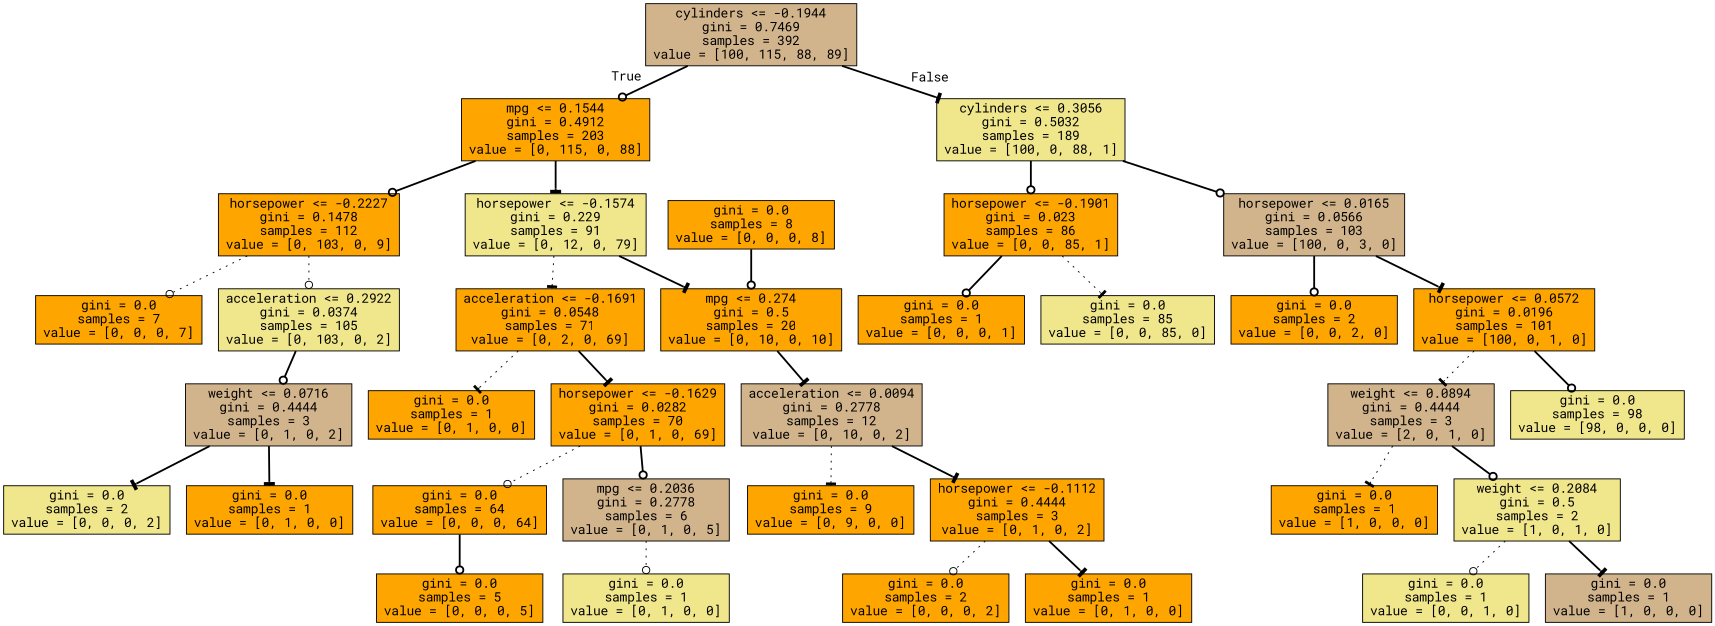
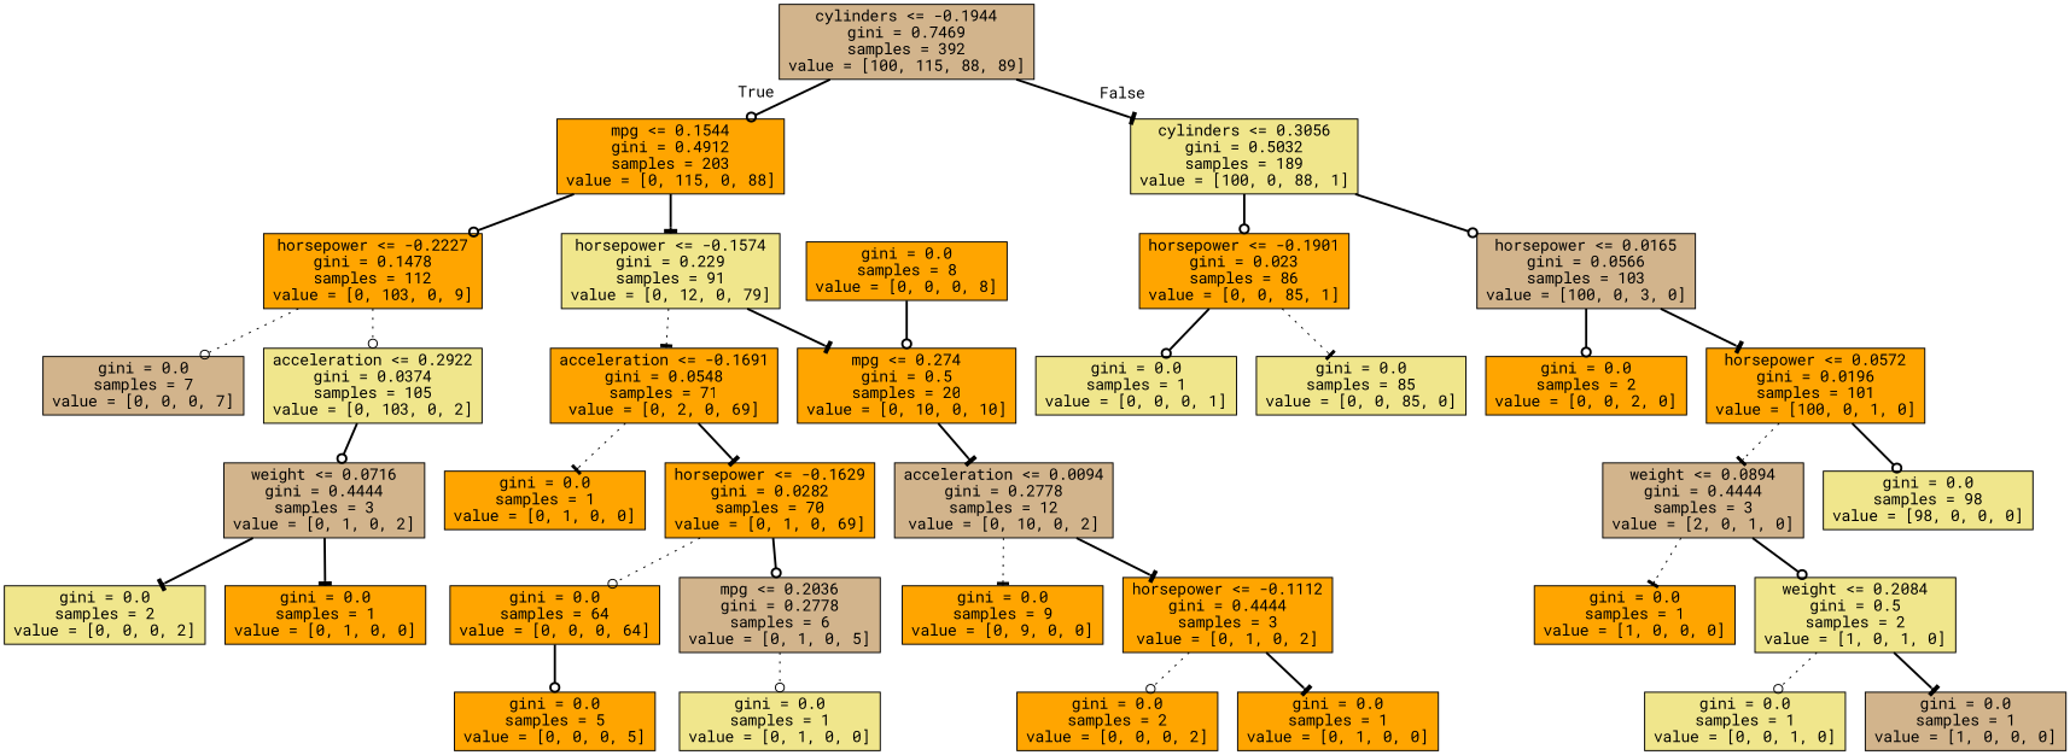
  digraph {
    fontname="Roboto Mono"
    node [fillcolor=orange fontname="Roboto Mono" shape=box style=filled]
    edge [arrowhead=odot fontname="Roboto Mono" style=bold]
    n1 [fillcolor=tan label="cylinders <= -0.1944\ngini = 0.7469\nsamples = 392\nvalue = [100, 115, 88, 89]"]
    n2 [label="mpg <= 0.1544\ngini = 0.4912\nsamples = 203\nvalue = [0, 115, 0, 88]"]
    n3 [fillcolor=khaki label="cylinders <= 0.3056\ngini = 0.5032\nsamples = 189\nvalue = [100, 0, 88, 1]"]
    n4 [label="horsepower <= -0.2227\ngini = 0.1478\nsamples = 112\nvalue = [0, 103, 0, 9]"]
    n5 [fillcolor=khaki label="horsepower <= -0.1574\ngini = 0.229\nsamples = 91\nvalue = [0, 12, 0, 79]"]
    n6 [label="horsepower <= -0.1901\ngini = 0.023\nsamples = 86\nvalue = [0, 0, 85, 1]"]
    n7 [fillcolor=tan label="horsepower <= 0.0165\ngini = 0.0566\nsamples = 103\nvalue = [100, 0, 3, 0]"]
-   n8 [label="gini = 0.0\nsamples = 7\nvalue = [0, 0, 0, 7]"]
+   n8 [fillcolor=tan label="gini = 0.0\nsamples = 7\nvalue = [0, 0, 0, 7]"]
    n9 [fillcolor=khaki label="acceleration <= 0.2922\ngini = 0.0374\nsamples = 105\nvalue = [0, 103, 0, 2]"]
    n10 [label="acceleration <= -0.1691\ngini = 0.0548\nsamples = 71\nvalue = [0, 2, 0, 69]"]
    n11 [label="mpg <= 0.274\ngini = 0.5\nsamples = 20\nvalue = [0, 10, 0, 10]"]
    n12 [fillcolor=tan label="weight <= 0.0716\ngini = 0.4444\nsamples = 3\nvalue = [0, 1, 0, 2]"]
    n13 [fillcolor=khaki label="gini = 0.0\nsamples = 2\nvalue = [0, 0, 0, 2]"]
    n14 [label="gini = 0.0\nsamples = 1\nvalue = [0, 1, 0, 0]"]
    n15 [label="gini = 0.0\nsamples = 1\nvalue = [0, 1, 0, 0]"]
    n16 [label="horsepower <= -0.1629\ngini = 0.0282\nsamples = 70\nvalue = [0, 1, 0, 69]"]
    n17 [fillcolor=tan label="acceleration <= 0.0094\ngini = 0.2778\nsamples = 12\nvalue = [0, 10, 0, 2]"]
    n18 [label="gini = 0.0\nsamples = 64\nvalue = [0, 0, 0, 64]"]
    n19 [fillcolor=tan label="mpg <= 0.2036\ngini = 0.2778\nsamples = 6\nvalue = [0, 1, 0, 5]"]
    n20 [label="gini = 0.0\nsamples = 5\nvalue = [0, 0, 0, 5]"]
    n21 [fillcolor=khaki label="gini = 0.0\nsamples = 1\nvalue = [0, 1, 0, 0]"]
    n22 [label="gini = 0.0\nsamples = 9\nvalue = [0, 9, 0, 0]"]
    n23 [label="horsepower <= -0.1112\ngini = 0.4444\nsamples = 3\nvalue = [0, 1, 0, 2]"]
    n24 [label="gini = 0.0\nsamples = 8\nvalue = [0, 0, 0, 8]"]
    n25 [label="gini = 0.0\nsamples = 2\nvalue = [0, 0, 0, 2]"]
    n26 [label="gini = 0.0\nsamples = 1\nvalue = [0, 1, 0, 0]"]
-   n27 [label="gini = 0.0\nsamples = 1\nvalue = [0, 0, 0, 1]"]
+   n27 [fillcolor=khaki label="gini = 0.0\nsamples = 1\nvalue = [0, 0, 0, 1]"]
    n28 [fillcolor=khaki label="gini = 0.0\nsamples = 85\nvalue = [0, 0, 85, 0]"]
    n29 [label="gini = 0.0\nsamples = 2\nvalue = [0, 0, 2, 0]"]
    n30 [label="horsepower <= 0.0572\ngini = 0.0196\nsamples = 101\nvalue = [100, 0, 1, 0]"]
    n31 [fillcolor=tan label="weight <= 0.0894\ngini = 0.4444\nsamples = 3\nvalue = [2, 0, 1, 0]"]
    n32 [fillcolor=khaki label="gini = 0.0\nsamples = 98\nvalue = [98, 0, 0, 0]"]
    n33 [label="gini = 0.0\nsamples = 1\nvalue = [1, 0, 0, 0]"]
    n34 [fillcolor=khaki label="weight <= 0.2084\ngini = 0.5\nsamples = 2\nvalue = [1, 0, 1, 0]"]
    n35 [fillcolor=khaki label="gini = 0.0\nsamples = 1\nvalue = [0, 0, 1, 0]"]
    n36 [fillcolor=tan label="gini = 0.0\nsamples = 1\nvalue = [1, 0, 0, 0]"]
    n1 -> n2 [headlabel=True labelangle=45 labeldistance=2.5]
    n1 -> n3 [arrowhead=tee headlabel=False labelangle=-45 labeldistance=2.5]
    n2 -> n4
    n2 -> n5 [arrowhead=tee]
    n3 -> n6
    n3 -> n7
    n4 -> n8 [style=dotted]
    n4 -> n9 [style=dotted]
    n5 -> n10 [arrowhead=tee style=dotted]
    n5 -> n11 [arrowhead=tee]
    n6 -> n27
    n6 -> n28 [arrowhead=tee style=dotted]
    n7 -> n29
    n7 -> n30 [arrowhead=tee]
    n9 -> n12
    n10 -> n15 [arrowhead=tee style=dotted]
    n10 -> n16 [arrowhead=tee]
    n11 -> n17 [arrowhead=tee]
    n12 -> n13 [arrowhead=tee]
    n12 -> n14 [arrowhead=tee]
    n16 -> n18 [style=dotted]
    n16 -> n19
    n17 -> n22 [arrowhead=tee style=dotted]
    n17 -> n23 [arrowhead=tee]
    n18 -> n20
    n19 -> n21 [style=dotted]
    n23 -> n25 [style=dotted]
    n23 -> n26 [arrowhead=tee]
    n24 -> n11
    n30 -> n31 [arrowhead=tee style=dotted]
    n30 -> n32
    n31 -> n33 [arrowhead=tee style=dotted]
    n31 -> n34
    n34 -> n35 [style=dotted]
    n34 -> n36 [arrowhead=tee]
  }
